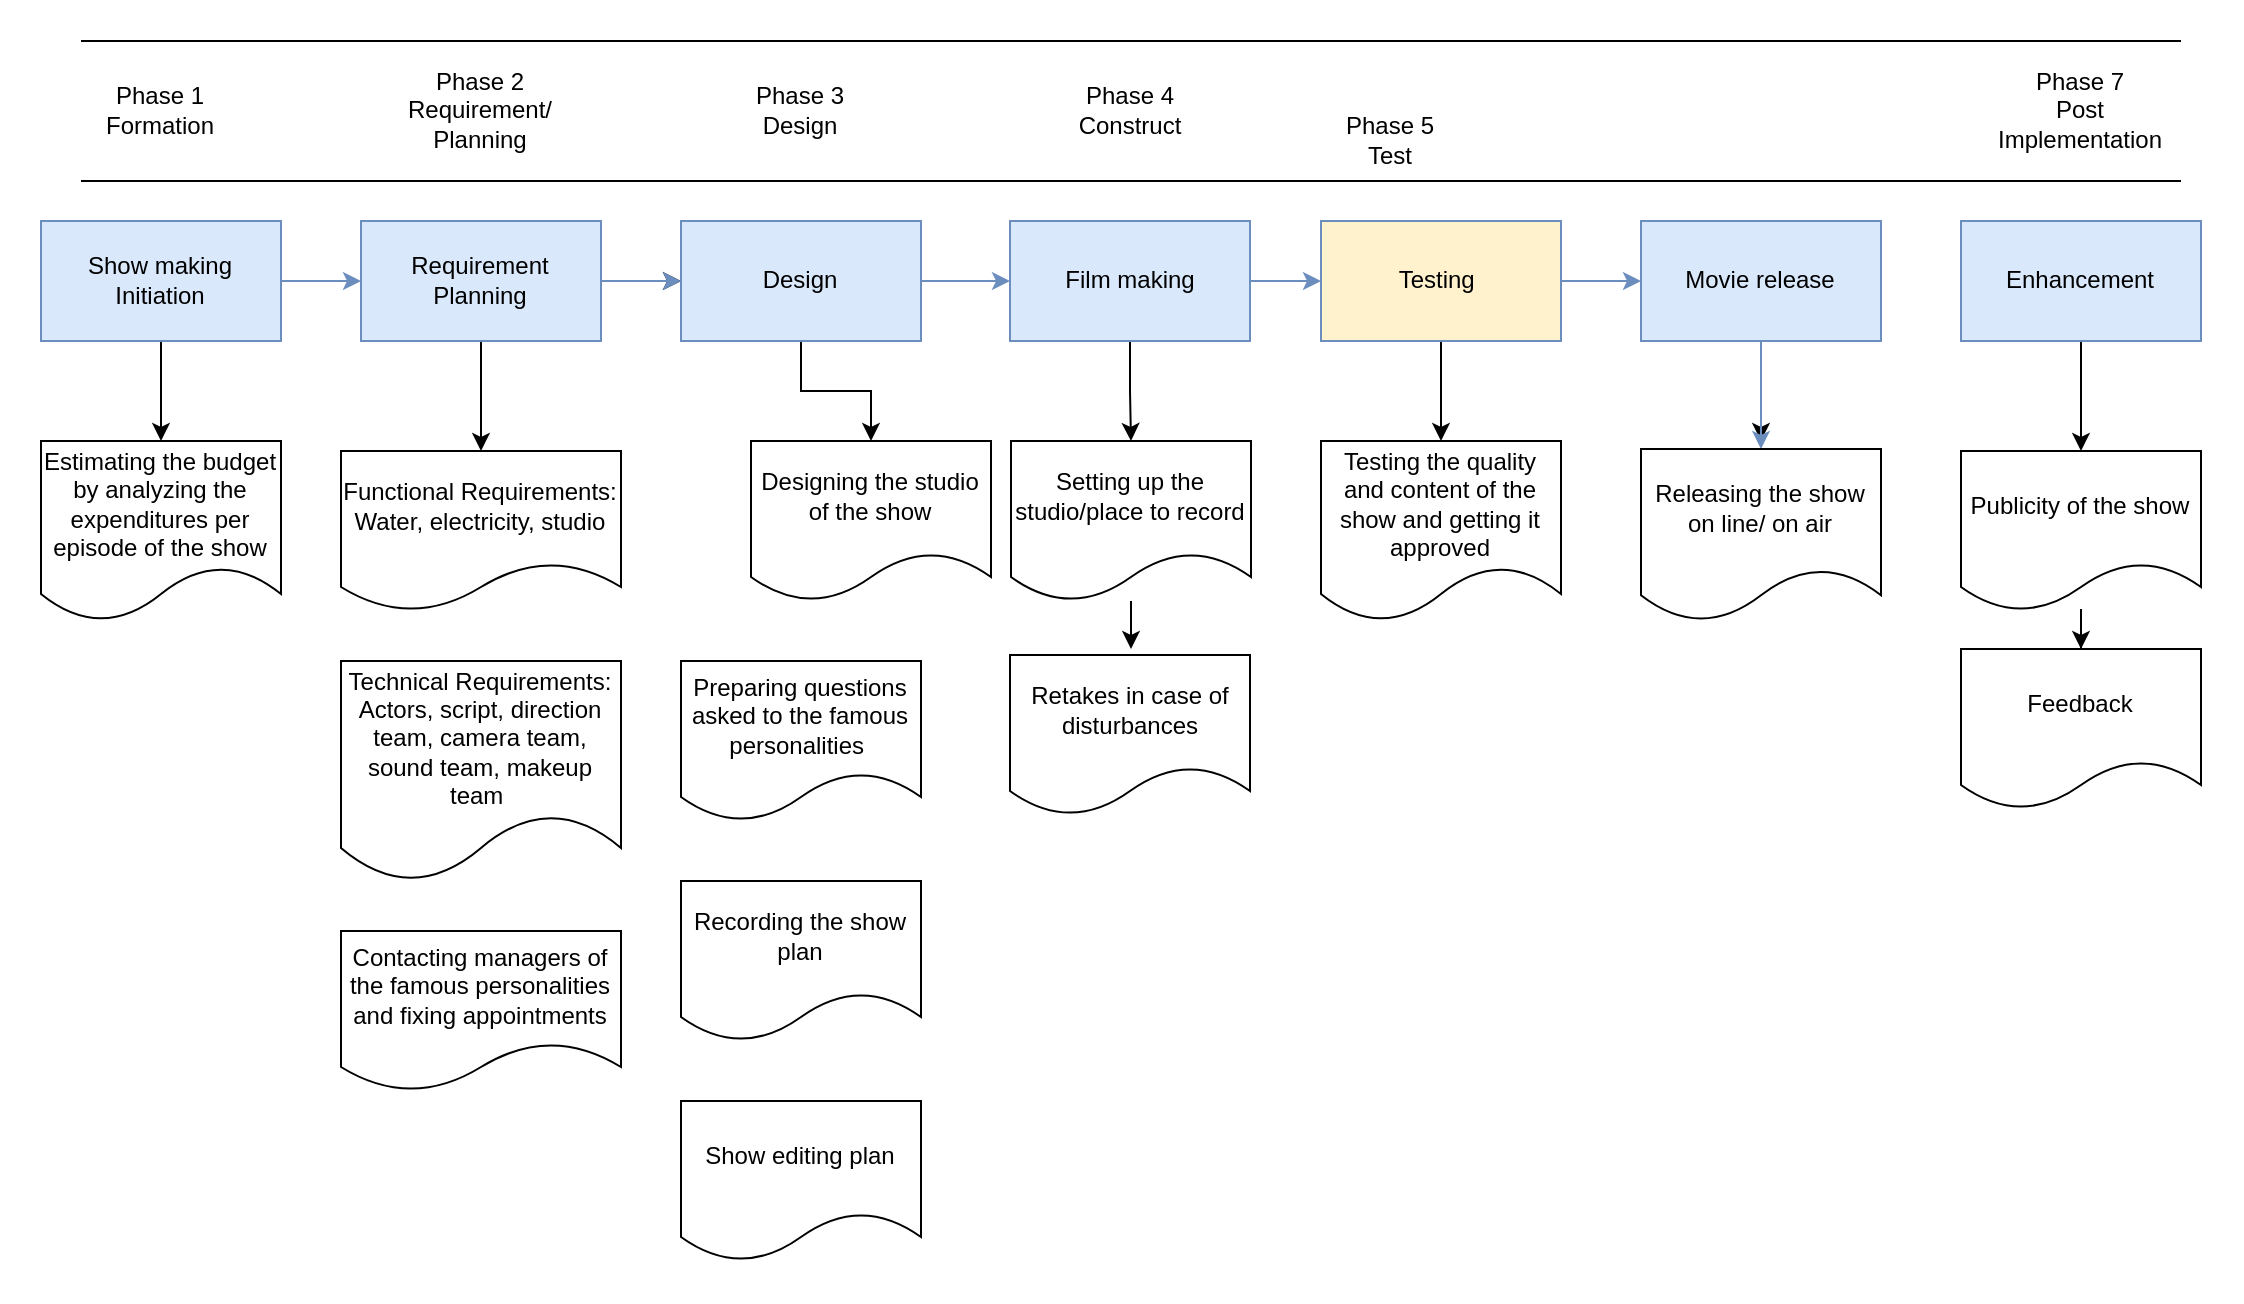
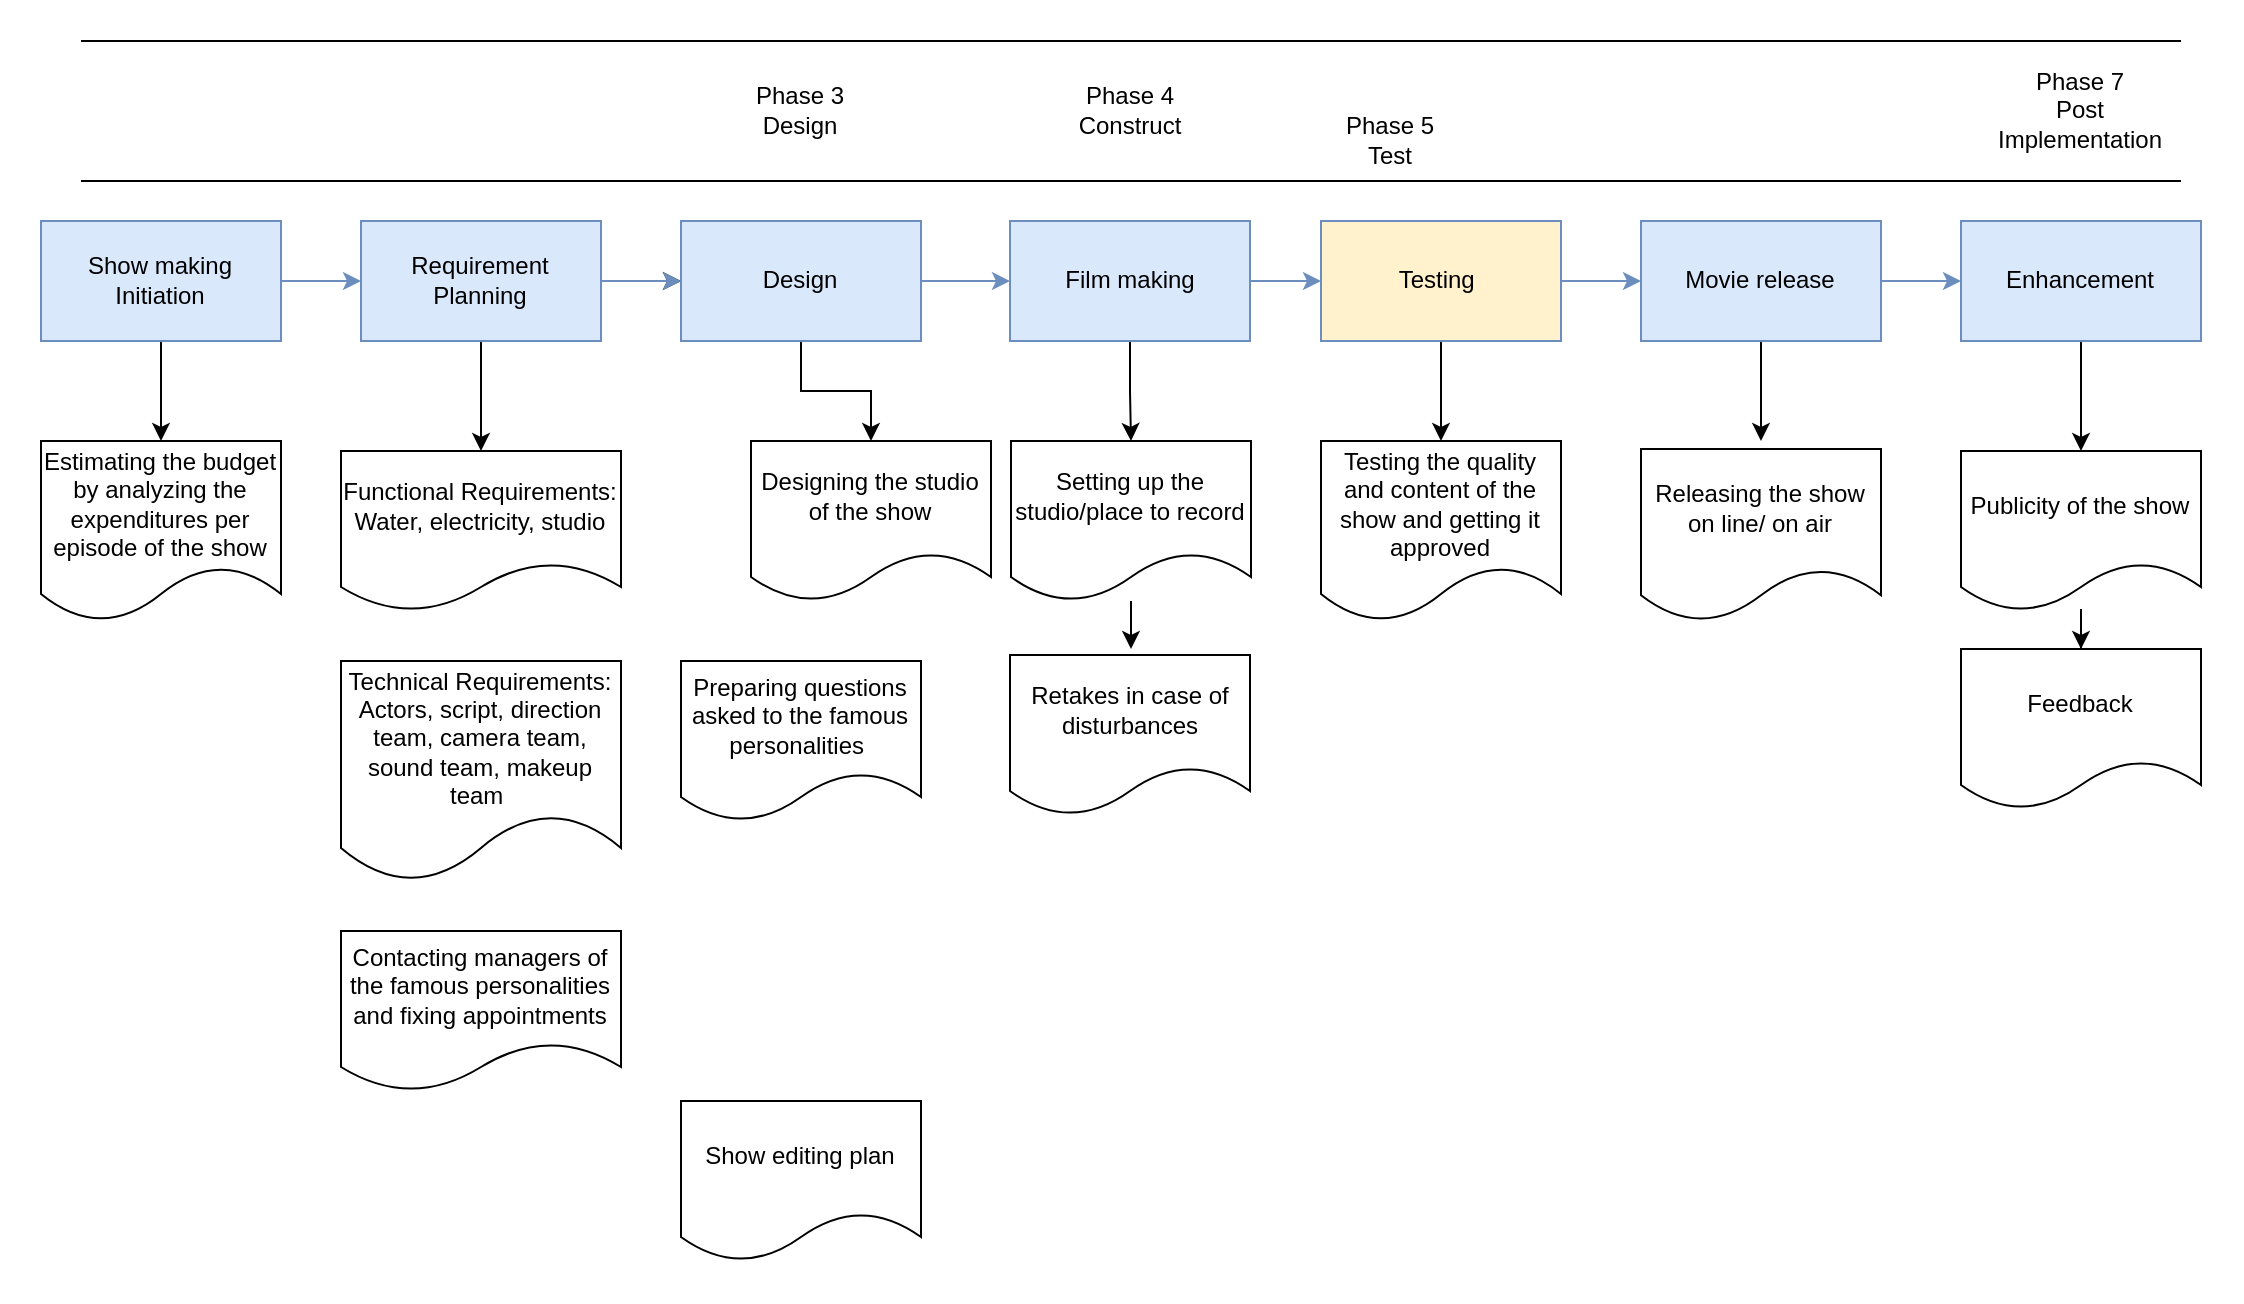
  <mxCell id="0" />
  <mxCell id="1" parent="0" />
  <mxCell id="2" value="" style="edgeStyle=orthogonalEdgeStyle;rounded=0;orthogonalLoop=1;jettySize=auto;html=1;fillColor=#dae8fc;strokeColor=#6c8ebf;" parent="1" source="4" target="8" edge="1"><mxGeometry relative="1" as="geometry" /></mxCell>
  <mxCell id="3" value="" style="edgeStyle=orthogonalEdgeStyle;rounded=0;orthogonalLoop=1;jettySize=auto;html=1;" parent="1" source="4" target="12" edge="1"><mxGeometry relative="1" as="geometry" /></mxCell>
  <mxCell id="4" value="Show making Initiation" style="rounded=0;whiteSpace=wrap;html=1;fillColor=#dae8fc;strokeColor=#6c8ebf;" parent="1" vertex="1"><mxGeometry x="20" y="110" width="120" height="60" as="geometry" /></mxCell>
  <mxCell id="5" value="" style="edgeStyle=orthogonalEdgeStyle;rounded=0;orthogonalLoop=1;jettySize=auto;html=1;" parent="1" source="8" target="11" edge="1"><mxGeometry relative="1" as="geometry" /></mxCell>
  <mxCell id="6" value="" style="edgeStyle=orthogonalEdgeStyle;rounded=0;orthogonalLoop=1;jettySize=auto;html=1;" parent="1" source="8" target="13" edge="1"><mxGeometry relative="1" as="geometry" /></mxCell>
  <mxCell id="7" value="" style="edgeStyle=orthogonalEdgeStyle;rounded=0;orthogonalLoop=1;jettySize=auto;html=1;fillColor=#dae8fc;strokeColor=#6c8ebf;" parent="1" source="8" target="11" edge="1"><mxGeometry relative="1" as="geometry" /></mxCell>
  <mxCell id="8" value="Requirement&lt;br&gt;Planning" style="rounded=0;whiteSpace=wrap;html=1;fillColor=#dae8fc;strokeColor=#6c8ebf;" parent="1" vertex="1"><mxGeometry x="180" y="110" width="120" height="60" as="geometry" /></mxCell>
  <mxCell id="9" value="" style="edgeStyle=orthogonalEdgeStyle;rounded=0;orthogonalLoop=1;jettySize=auto;html=1;" parent="1" source="11" target="16" edge="1"><mxGeometry relative="1" as="geometry" /></mxCell>
  <mxCell id="10" value="" style="edgeStyle=orthogonalEdgeStyle;rounded=0;orthogonalLoop=1;jettySize=auto;html=1;fillColor=#dae8fc;strokeColor=#6c8ebf;" parent="1" source="11" target="21" edge="1"><mxGeometry relative="1" as="geometry" /></mxCell>
  <mxCell id="11" value="Design" style="rounded=0;whiteSpace=wrap;html=1;fillColor=#dae8fc;strokeColor=#6c8ebf;" parent="1" vertex="1"><mxGeometry x="340" y="110" width="120" height="60" as="geometry" /></mxCell>
  <mxCell id="12" value="Estimating the budget by analyzing the expenditures per episode of the show" style="shape=document;whiteSpace=wrap;html=1;boundedLbl=1;" parent="1" vertex="1"><mxGeometry x="20" y="220" width="120" height="90" as="geometry" /></mxCell>
  <mxCell id="13" value="Functional Requirements:&lt;br&gt;Water, electricity, studio" style="shape=document;whiteSpace=wrap;html=1;boundedLbl=1;rounded=0;" parent="1" vertex="1"><mxGeometry x="170" y="225" width="140" height="80" as="geometry" /></mxCell>
  <mxCell id="14" value="Technical Requirements:&lt;br&gt;Actors, script, direction team, camera team, sound team, makeup team&amp;nbsp;" style="shape=document;whiteSpace=wrap;html=1;boundedLbl=1;rounded=0;" parent="1" vertex="1"><mxGeometry x="170" y="330" width="140" height="110" as="geometry" /></mxCell>
  <mxCell id="15" value="Contacting managers of the famous personalities and fixing appointments" style="shape=document;whiteSpace=wrap;html=1;boundedLbl=1;rounded=0;" parent="1" vertex="1"><mxGeometry x="170" y="465" width="140" height="80" as="geometry" /></mxCell>
  <mxCell id="16" value="Designing the studio of the show" style="shape=document;whiteSpace=wrap;html=1;boundedLbl=1;rounded=0;" parent="1" vertex="1"><mxGeometry x="375" y="220" width="120" height="80" as="geometry" /></mxCell>
  <mxCell id="17" value="Preparing questions asked to the famous personalities&amp;nbsp;" style="shape=document;whiteSpace=wrap;html=1;boundedLbl=1;rounded=0;" parent="1" vertex="1"><mxGeometry x="340" y="330" width="120" height="80" as="geometry" /></mxCell>
- <mxCell id="18" value="Recording the show plan" style="shape=document;whiteSpace=wrap;html=1;boundedLbl=1;rounded=0;" parent="1" vertex="1"><mxGeometry x="340" y="440" width="120" height="80" as="geometry" /></mxCell>
  <mxCell id="19" value="" style="edgeStyle=orthogonalEdgeStyle;rounded=0;orthogonalLoop=1;jettySize=auto;html=1;" parent="1" source="21" target="23" edge="1"><mxGeometry relative="1" as="geometry" /></mxCell>
  <mxCell id="20" value="" style="edgeStyle=orthogonalEdgeStyle;rounded=0;orthogonalLoop=1;jettySize=auto;html=1;fillColor=#dae8fc;strokeColor=#6c8ebf;" parent="1" source="21" target="27" edge="1"><mxGeometry relative="1" as="geometry" /></mxCell>
  <mxCell id="21" value="Film making" style="rounded=0;whiteSpace=wrap;html=1;fillColor=#dae8fc;strokeColor=#6c8ebf;" parent="1" vertex="1"><mxGeometry x="504.5" y="110" width="120" height="60" as="geometry" /></mxCell>
  <mxCell id="22" value="" style="edgeStyle=orthogonalEdgeStyle;rounded=0;orthogonalLoop=1;jettySize=auto;html=1;" parent="1" source="23" edge="1"><mxGeometry relative="1" as="geometry"><mxPoint x="565" y="324" as="targetPoint" /></mxGeometry></mxCell>
  <mxCell id="23" value="Setting up the studio/place to record" style="shape=document;whiteSpace=wrap;html=1;boundedLbl=1;rounded=0;" parent="1" vertex="1"><mxGeometry x="505" y="220" width="120" height="80" as="geometry" /></mxCell>
  <mxCell id="24" value="Retakes in case of disturbances" style="shape=document;whiteSpace=wrap;html=1;boundedLbl=1;rounded=0;" parent="1" vertex="1"><mxGeometry x="504.5" y="327" width="120" height="80" as="geometry" /></mxCell>
  <mxCell id="25" value="" style="edgeStyle=orthogonalEdgeStyle;rounded=0;orthogonalLoop=1;jettySize=auto;html=1;" parent="1" source="27" target="28" edge="1"><mxGeometry relative="1" as="geometry" /></mxCell>
  <mxCell id="26" value="" style="edgeStyle=orthogonalEdgeStyle;rounded=0;orthogonalLoop=1;jettySize=auto;html=1;fillColor=#dae8fc;strokeColor=#6c8ebf;" parent="1" source="27" target="32" edge="1"><mxGeometry relative="1" as="geometry" /></mxCell>
  <mxCell id="27" value="Testing&amp;nbsp;" style="rounded=0;whiteSpace=wrap;html=1;fillColor=#fff2cc;strokeColor=#6c8ebf;" parent="1" vertex="1"><mxGeometry x="660" y="110" width="120" height="60" as="geometry" /></mxCell>
  <mxCell id="28" value="Testing the quality and content of the show and getting it approved" style="shape=document;whiteSpace=wrap;html=1;boundedLbl=1;rounded=0;" parent="1" vertex="1"><mxGeometry x="660" y="220" width="120" height="90" as="geometry" /></mxCell>
  <mxCell id="29" value="Show editing plan" style="shape=document;whiteSpace=wrap;html=1;boundedLbl=1;rounded=0;" parent="1" vertex="1"><mxGeometry x="340" y="550" width="120" height="80" as="geometry" /></mxCell>
  <mxCell id="30" value="" style="edgeStyle=orthogonalEdgeStyle;rounded=0;orthogonalLoop=1;jettySize=auto;html=1;" parent="1" source="32" edge="1"><mxGeometry relative="1" as="geometry"><mxPoint x="880" y="220" as="targetPoint" /></mxGeometry></mxCell>
- <mxCell id="31" value="" style="edgeStyle=orthogonalEdgeStyle;rounded=0;orthogonalLoop=1;jettySize=auto;html=1;fillColor=#dae8fc;strokeColor=#6c8ebf;" parent="1" source="32" target="33" edge="1"><mxGeometry relative="1" as="geometry" /></mxCell>
+ <mxCell id="31" value="" style="edgeStyle=orthogonalEdgeStyle;rounded=0;orthogonalLoop=1;jettySize=auto;html=1;fillColor=#dae8fc;strokeColor=#6c8ebf;" parent="1" source="32" target="35" edge="1"><mxGeometry relative="1" as="geometry" /></mxCell>
  <mxCell id="32" value="Movie release" style="whiteSpace=wrap;html=1;rounded=0;fillColor=#dae8fc;strokeColor=#6c8ebf;" parent="1" vertex="1"><mxGeometry x="820" y="110" width="120" height="60" as="geometry" /></mxCell>
  <mxCell id="33" value="Releasing the show on line/ on air" style="shape=document;whiteSpace=wrap;html=1;boundedLbl=1;rounded=0;" parent="1" vertex="1"><mxGeometry x="820" y="224" width="120" height="86" as="geometry" /></mxCell>
  <mxCell id="34" value="" style="edgeStyle=orthogonalEdgeStyle;rounded=0;orthogonalLoop=1;jettySize=auto;html=1;" parent="1" source="35" target="37" edge="1"><mxGeometry relative="1" as="geometry" /></mxCell>
  <mxCell id="35" value="Enhancement" style="whiteSpace=wrap;html=1;rounded=0;fillColor=#dae8fc;strokeColor=#6c8ebf;" parent="1" vertex="1"><mxGeometry x="980" y="110" width="120" height="60" as="geometry" /></mxCell>
  <mxCell id="36" value="" style="edgeStyle=orthogonalEdgeStyle;rounded=0;orthogonalLoop=1;jettySize=auto;html=1;" parent="1" source="37" target="38" edge="1"><mxGeometry relative="1" as="geometry" /></mxCell>
  <mxCell id="37" value="Publicity of the show" style="shape=document;whiteSpace=wrap;html=1;boundedLbl=1;rounded=0;" parent="1" vertex="1"><mxGeometry x="980" y="225" width="120" height="80" as="geometry" /></mxCell>
  <mxCell id="38" value="Feedback" style="shape=document;whiteSpace=wrap;html=1;boundedLbl=1;rounded=0;" parent="1" vertex="1"><mxGeometry x="980" y="324" width="120" height="80" as="geometry" /></mxCell>
- <mxCell id="39" value="Phase 1&lt;br&gt;Formation" style="text;html=1;strokeColor=none;fillColor=none;align=center;verticalAlign=middle;whiteSpace=wrap;rounded=0;" parent="1" vertex="1"><mxGeometry x="50" y="40" width="60" height="30" as="geometry" /></mxCell>
- <mxCell id="40" value="Phase 2&lt;br&gt;Requirement/ Planning" style="text;html=1;strokeColor=none;fillColor=none;align=center;verticalAlign=middle;whiteSpace=wrap;rounded=0;" parent="1" vertex="1"><mxGeometry x="210" y="40" width="60" height="30" as="geometry" /></mxCell>
  <mxCell id="41" value="Phase 3&lt;br&gt;Design" style="text;html=1;strokeColor=none;fillColor=none;align=center;verticalAlign=middle;whiteSpace=wrap;rounded=0;" parent="1" vertex="1"><mxGeometry x="370" y="40" width="60" height="30" as="geometry" /></mxCell>
  <mxCell id="42" value="Phase 4&lt;br&gt;Construct" style="text;html=1;strokeColor=none;fillColor=none;align=center;verticalAlign=middle;whiteSpace=wrap;rounded=0;" parent="1" vertex="1"><mxGeometry x="535" y="40" width="60" height="30" as="geometry" /></mxCell>
  <mxCell id="43" value="Phase 5&lt;br&gt;Test" style="text;html=1;strokeColor=none;fillColor=none;align=center;verticalAlign=middle;whiteSpace=wrap;rounded=0;" parent="1" vertex="1"><mxGeometry x="665" y="55" width="60" height="30" as="geometry" /></mxCell>
  <mxCell id="44" value="Phase 7&lt;br&gt;Post Implementation" style="text;html=1;strokeColor=none;fillColor=none;align=center;verticalAlign=middle;whiteSpace=wrap;rounded=0;" parent="1" vertex="1"><mxGeometry x="1010" y="40" width="60" height="30" as="geometry" /></mxCell>
  <mxCell id="45" value="" style="endArrow=none;html=1;rounded=0;" parent="1" edge="1"><mxGeometry width="50" height="50" relative="1" as="geometry"><mxPoint x="40" y="20" as="sourcePoint" /><mxPoint x="1090" y="20" as="targetPoint" /></mxGeometry></mxCell>
  <mxCell id="46" value="" style="endArrow=none;html=1;rounded=0;" parent="1" edge="1"><mxGeometry width="50" height="50" relative="1" as="geometry"><mxPoint x="40" y="90" as="sourcePoint" /><mxPoint x="1090" y="90" as="targetPoint" /></mxGeometry></mxCell>
